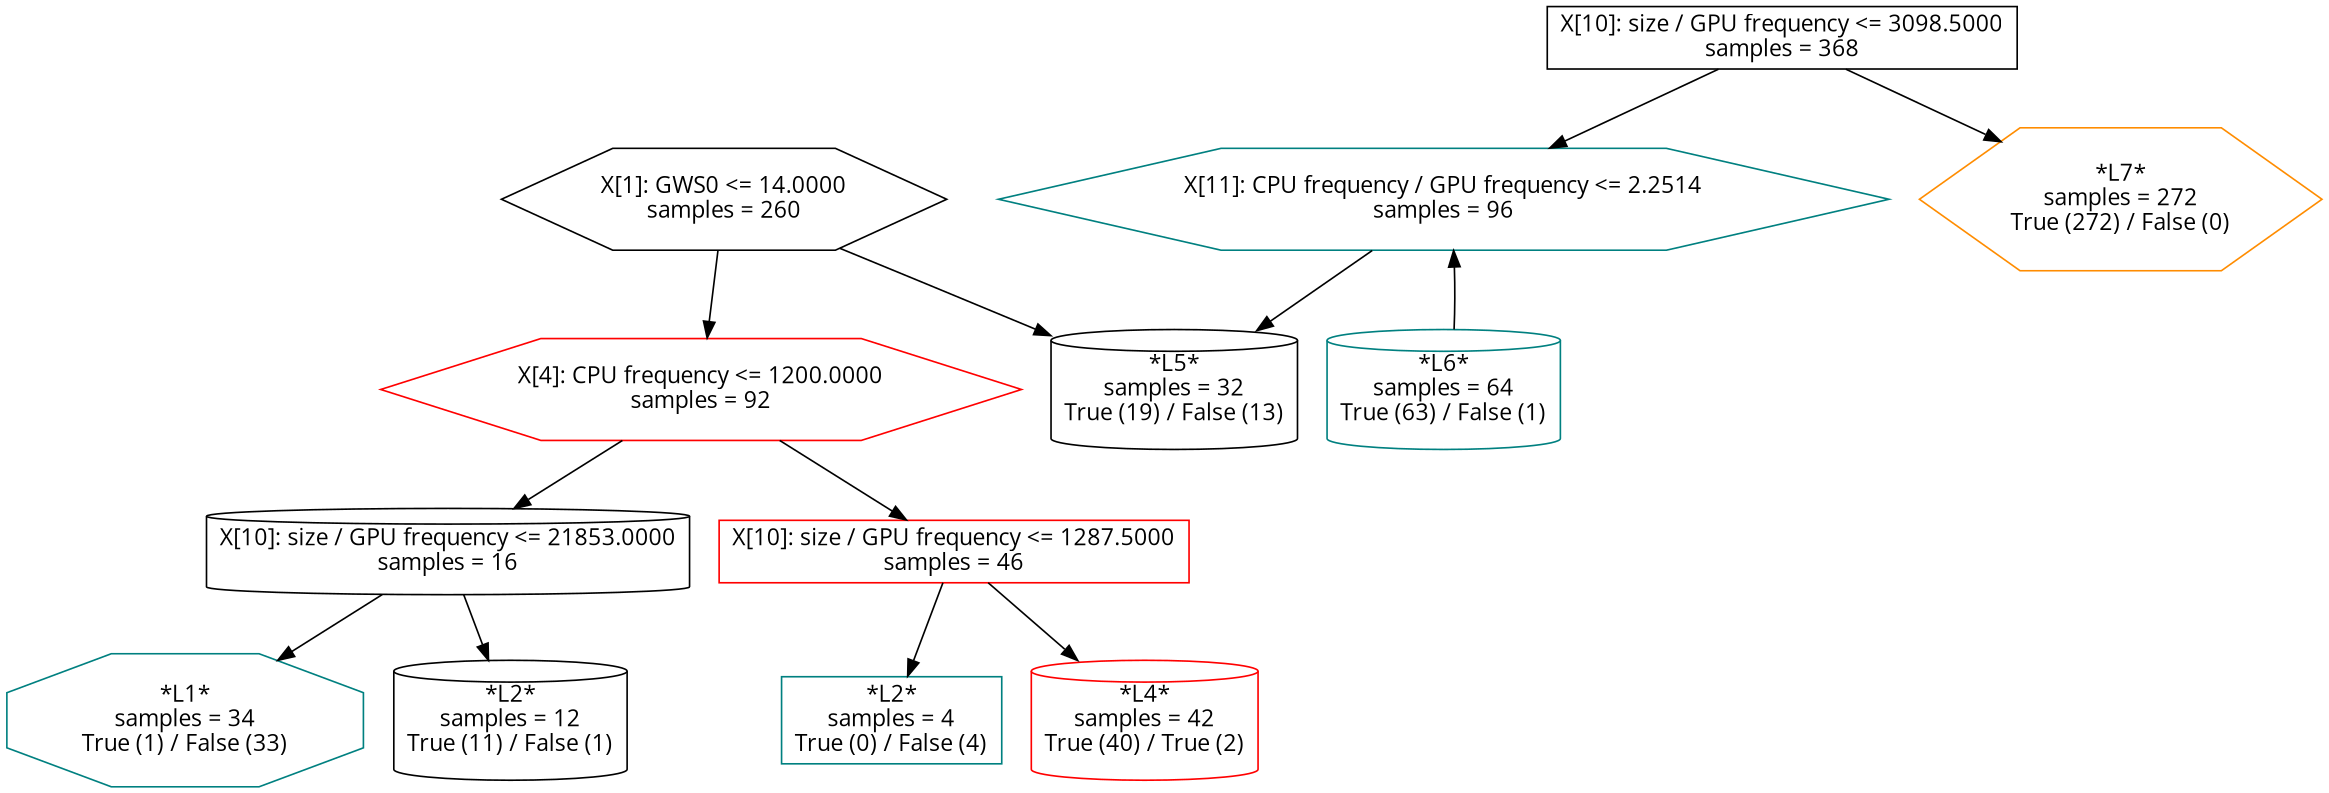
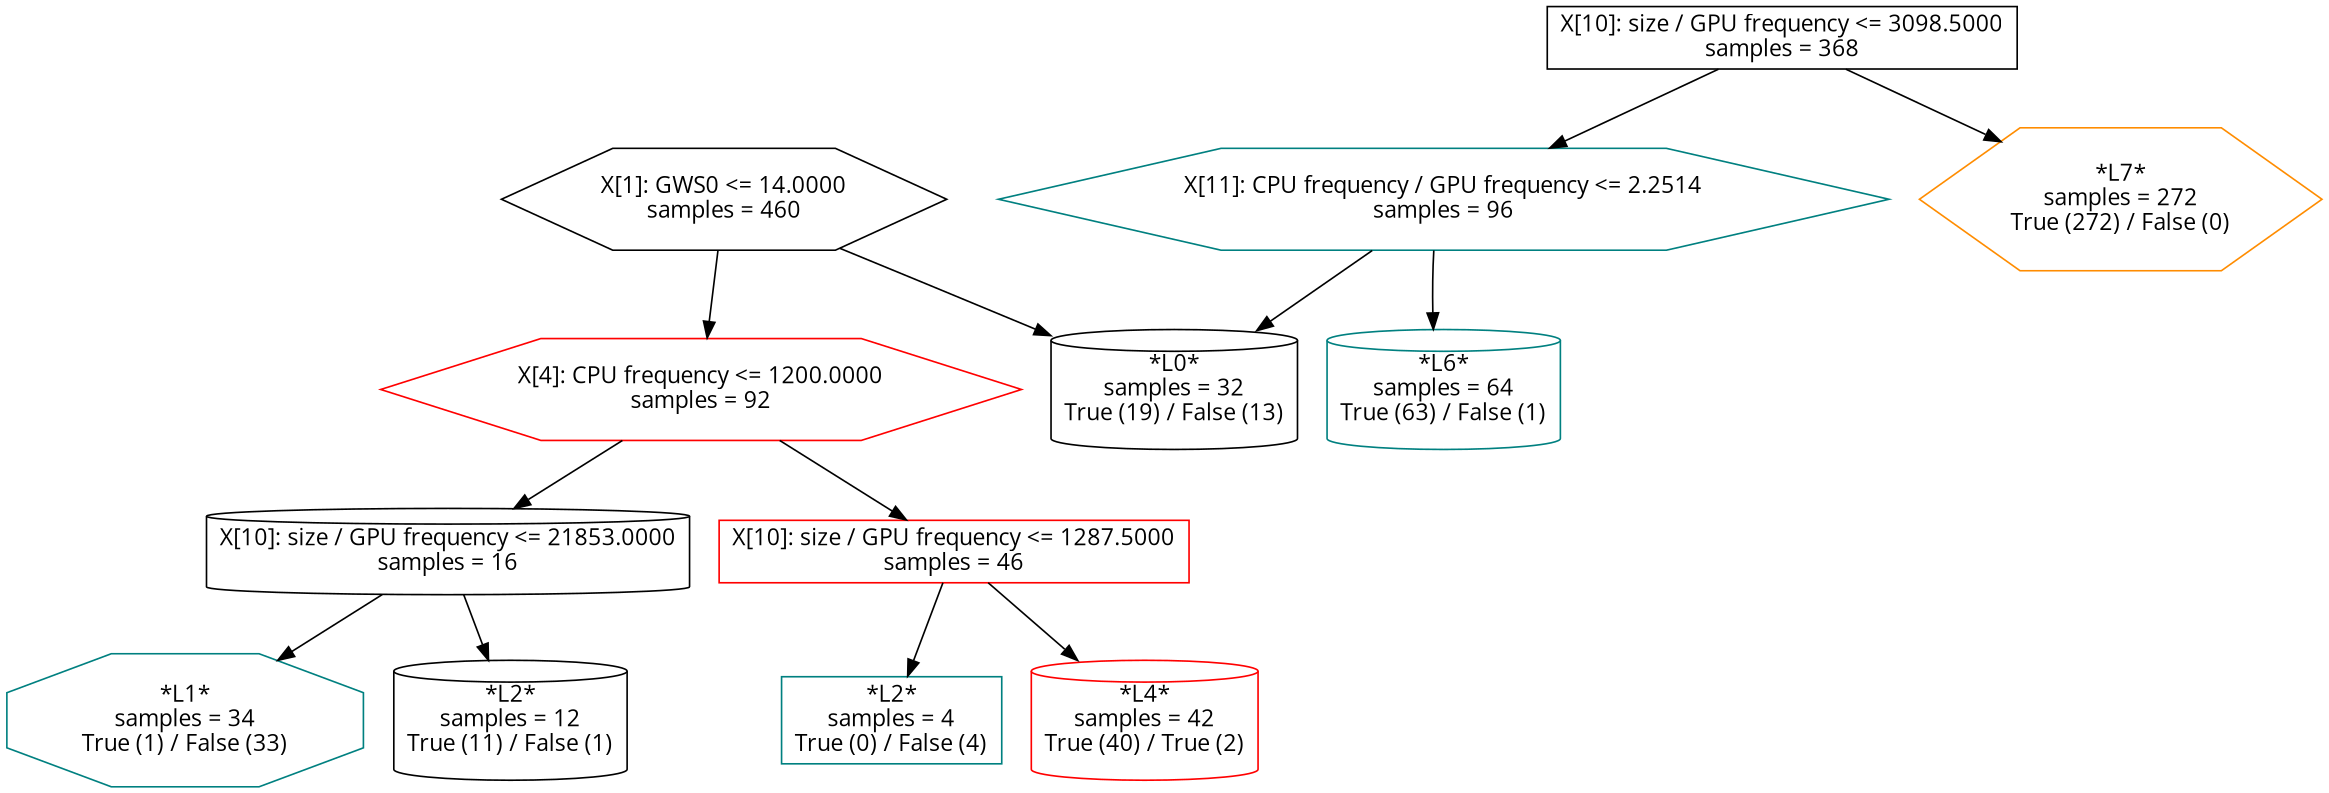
  digraph {
    fontname="Open Sans"
    node [color=black fontname="Open Sans" shape=cylinder]
    edge [fontname="Open Sans"]
-   n1 [label="X[1]: GWS0 <= 14.0000\nsamples = 260" shape=hexagon]
+   n1 [label="X[1]: GWS0 <= 14.0000\nsamples = 460" shape=hexagon]
    n2 [color=red label="X[4]: CPU frequency <= 1200.0000\nsamples = 92" shape=hexagon]
-   n3 [label="*L5*\nsamples = 32\nTrue (19) / False (13)"]
+   n3 [label="*L0*\nsamples = 32\nTrue (19) / False (13)"]
    n4 [label="X[10]: size / GPU frequency <= 21853.0000\nsamples = 16"]
    n5 [color=red label="X[10]: size / GPU frequency <= 1287.5000\nsamples = 46" shape=box]
    n6 [label="X[10]: size / GPU frequency <= 3098.5000\nsamples = 368" shape=box]
    n7 [color=teal label="X[11]: CPU frequency / GPU frequency <= 2.2514\nsamples = 96" shape=hexagon]
    n8 [color=darkorange label="*L7*\nsamples = 272\nTrue (272) / False (0)" shape=hexagon]
    n9 [color=teal label="*L1*\nsamples = 34\nTrue (1) / False (33)" shape=octagon]
    n10 [label="*L2*\nsamples = 12\nTrue (11) / False (1)"]
    n11 [color=teal label="*L2*\nsamples = 4\nTrue (0) / False (4)" shape=box]
    n12 [color=red label="*L4*\nsamples = 42\nTrue (40) / True (2)"]
    n13 [color=teal label="*L6*\nsamples = 64\nTrue (63) / False (1)"]
    n1 -> n2
    n1 -> n3
    n2 -> n4
    n2 -> n5
    n4 -> n9
    n4 -> n10
    n5 -> n11
    n5 -> n12
    n6 -> n7
    n6 -> n8
    n7 -> n3
-   n13 -> n7
+   n7 -> n13
  }
